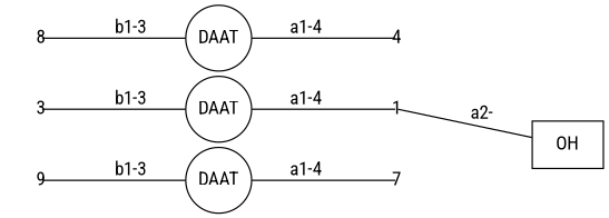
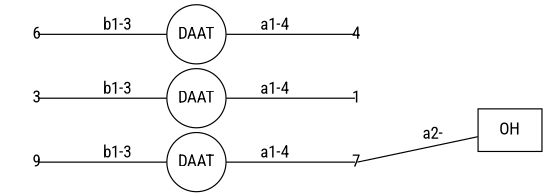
  graph {
    fontname="Roboto Condensed"
    nodesep=0.05
    rankdir=LR
    ranksep=0.8
    splines=false
    node [fixedsize=true fontname="Roboto Condensed" labelfontsize=12 scale=true shape=none]
    edge [fontname="Roboto Condensed" headclip=true labelangle=320.0 labeldistance=1.2 labelfontsize=12 tailclip=false]
    n1 [label=OH shape=box]
    1 [height=0.7]
    n3 [height=0.7 label=DAAT shape=circle]
    3 [height=0.7]
    4 [height=0.7]
    n6 [height=0.7 label=DAAT shape=circle]
-   6 [height=0.7 label=8]
+   6 [height=0.7]
    7 [height=0.7]
    n9 [height=0.7 label=DAAT shape=circle]
    9 [height=0.7]
-   1 -- n1 [label="a2-"]
+   7 -- n1 [label="a2-"]
    n3 -- 1 [headclip=false label="a1-4" tailclip=true]
    3 -- n3 [label="b1-3"]
    n6 -- 4 [headclip=false label="a1-4" tailclip=true]
    6 -- n6 [label="b1-3"]
    n9 -- 7 [headclip=false label="a1-4" tailclip=true]
    9 -- n9 [label="b1-3"]
  }
